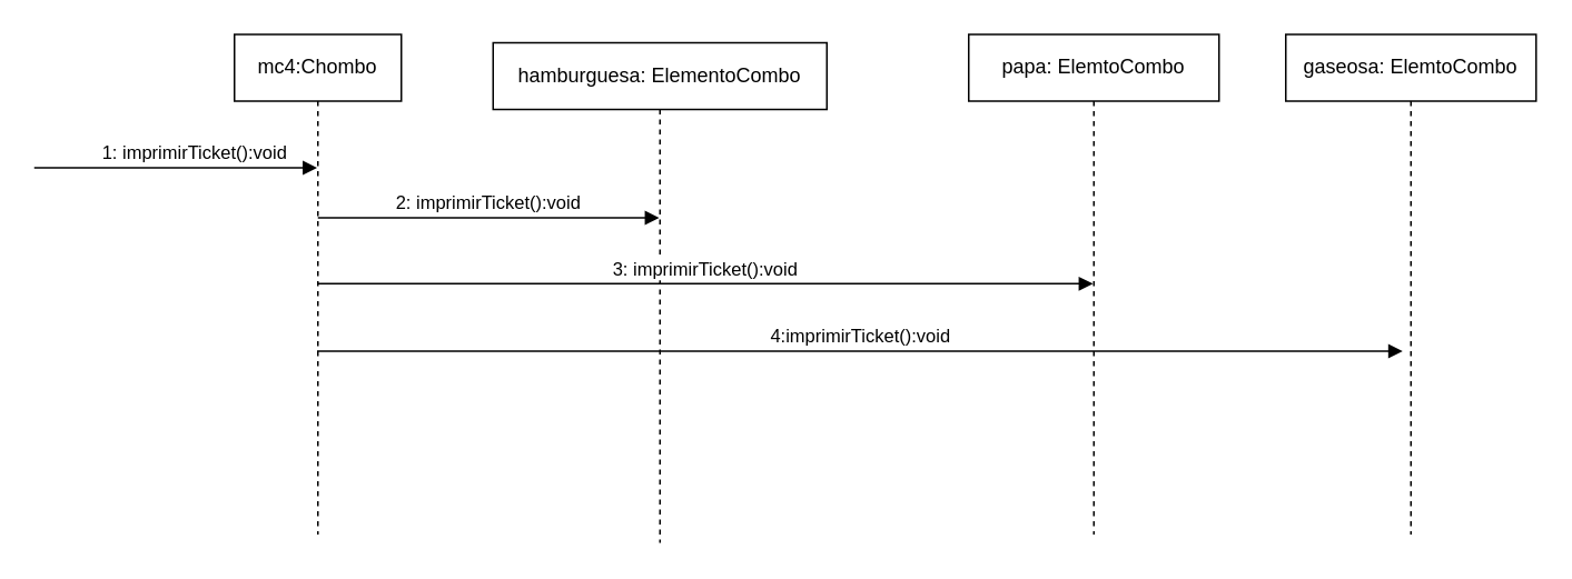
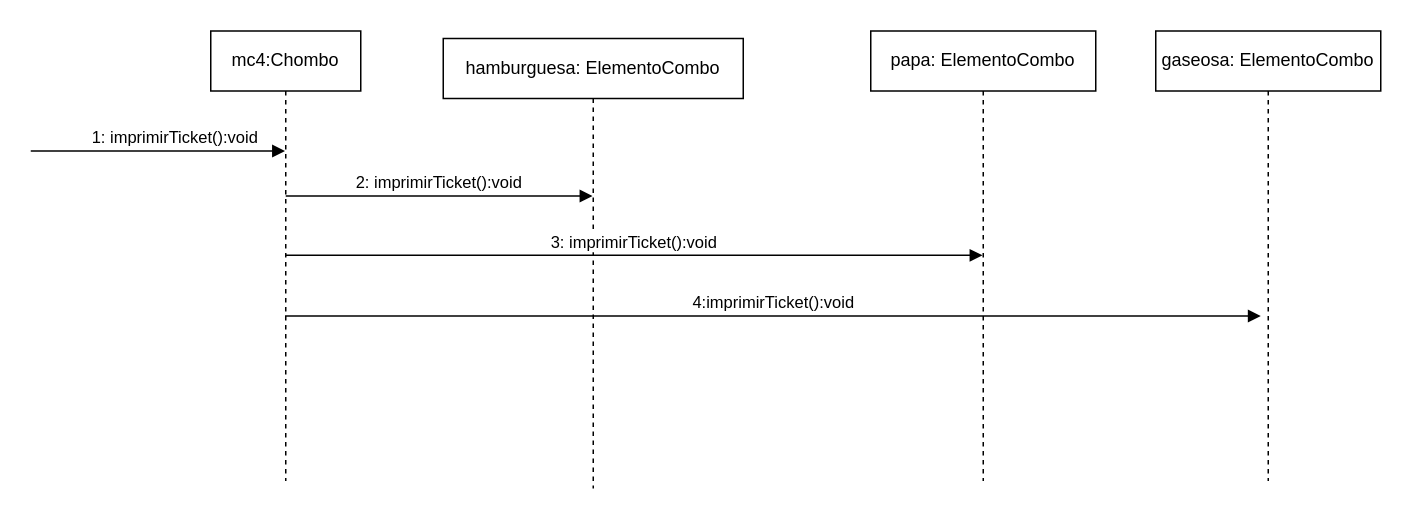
  <mxCell id="0" />
  <mxCell id="1" parent="0" />
  <mxCell id="2" value="1: imprimirTicket():void" style="html=1;verticalAlign=bottom;endArrow=block;curved=0;rounded=0;" edge="1" parent="1" target="3"><mxGeometry x="0.129" width="80" relative="1" as="geometry"><mxPoint x="20" y="100" as="sourcePoint" /><mxPoint x="179.5" y="100" as="targetPoint" /><Array as="points"><mxPoint x="90" y="100" /></Array><mxPoint as="offset" /></mxGeometry></mxCell>
  <mxCell id="3" value="mc4:Chombo" style="shape=umlLifeline;perimeter=lifelinePerimeter;whiteSpace=wrap;html=1;container=1;dropTarget=0;collapsible=0;recursiveResize=0;outlineConnect=0;portConstraint=eastwest;newEdgeStyle={&quot;curved&quot;:0,&quot;rounded&quot;:0};" vertex="1" parent="1"><mxGeometry x="140" y="20" width="100" height="300" as="geometry" /></mxCell>
  <mxCell id="4" value="hamburguesa: ElementoCombo" style="shape=umlLifeline;perimeter=lifelinePerimeter;whiteSpace=wrap;html=1;container=1;dropTarget=0;collapsible=0;recursiveResize=0;outlineConnect=0;portConstraint=eastwest;newEdgeStyle={&quot;curved&quot;:0,&quot;rounded&quot;:0};" vertex="1" parent="1"><mxGeometry x="295" y="25" width="200" height="300" as="geometry" /></mxCell>
- <mxCell id="5" value="papa: ElemtoCombo" style="shape=umlLifeline;perimeter=lifelinePerimeter;whiteSpace=wrap;html=1;container=1;dropTarget=0;collapsible=0;recursiveResize=0;outlineConnect=0;portConstraint=eastwest;newEdgeStyle={&quot;curved&quot;:0,&quot;rounded&quot;:0};" vertex="1" parent="1"><mxGeometry x="580" y="20" width="150" height="300" as="geometry" /></mxCell>
+ <mxCell id="5" value="papa: ElementoCombo" style="shape=umlLifeline;perimeter=lifelinePerimeter;whiteSpace=wrap;html=1;container=1;dropTarget=0;collapsible=0;recursiveResize=0;outlineConnect=0;portConstraint=eastwest;newEdgeStyle={&quot;curved&quot;:0,&quot;rounded&quot;:0};" vertex="1" parent="1"><mxGeometry x="580" y="20" width="150" height="300" as="geometry" /></mxCell>
  <mxCell id="6" value="3: imprimirTicket():void" style="html=1;verticalAlign=bottom;endArrow=block;curved=0;rounded=0;" edge="1" parent="1"><mxGeometry width="80" relative="1" as="geometry"><mxPoint x="190" y="169.58" as="sourcePoint" /><mxPoint x="654.5" y="169.58" as="targetPoint" /><Array as="points"><mxPoint x="240" y="169.58" /></Array></mxGeometry></mxCell>
- <mxCell id="7" value="gaseosa: ElemtoCombo" style="shape=umlLifeline;perimeter=lifelinePerimeter;whiteSpace=wrap;html=1;container=1;dropTarget=0;collapsible=0;recursiveResize=0;outlineConnect=0;portConstraint=eastwest;newEdgeStyle={&quot;curved&quot;:0,&quot;rounded&quot;:0};" vertex="1" parent="1"><mxGeometry x="770" y="20" width="150" height="300" as="geometry" /></mxCell>
+ <mxCell id="7" value="gaseosa: ElementoCombo" style="shape=umlLifeline;perimeter=lifelinePerimeter;whiteSpace=wrap;html=1;container=1;dropTarget=0;collapsible=0;recursiveResize=0;outlineConnect=0;portConstraint=eastwest;newEdgeStyle={&quot;curved&quot;:0,&quot;rounded&quot;:0};" vertex="1" parent="1"><mxGeometry x="770" y="20" width="150" height="300" as="geometry" /></mxCell>
  <mxCell id="8" value="4:imprimirTicket():void" style="html=1;verticalAlign=bottom;endArrow=block;curved=0;rounded=0;" edge="1" parent="1" source="3"><mxGeometry width="80" relative="1" as="geometry"><mxPoint x="200" y="210" as="sourcePoint" /><mxPoint x="840" y="210" as="targetPoint" /></mxGeometry></mxCell>
  <mxCell id="9" value="2: imprimirTicket():void" style="html=1;verticalAlign=bottom;endArrow=block;curved=0;rounded=0;" edge="1" parent="1" target="4"><mxGeometry width="80" relative="1" as="geometry"><mxPoint x="190" y="130" as="sourcePoint" /><mxPoint x="270" y="130" as="targetPoint" /></mxGeometry></mxCell>
